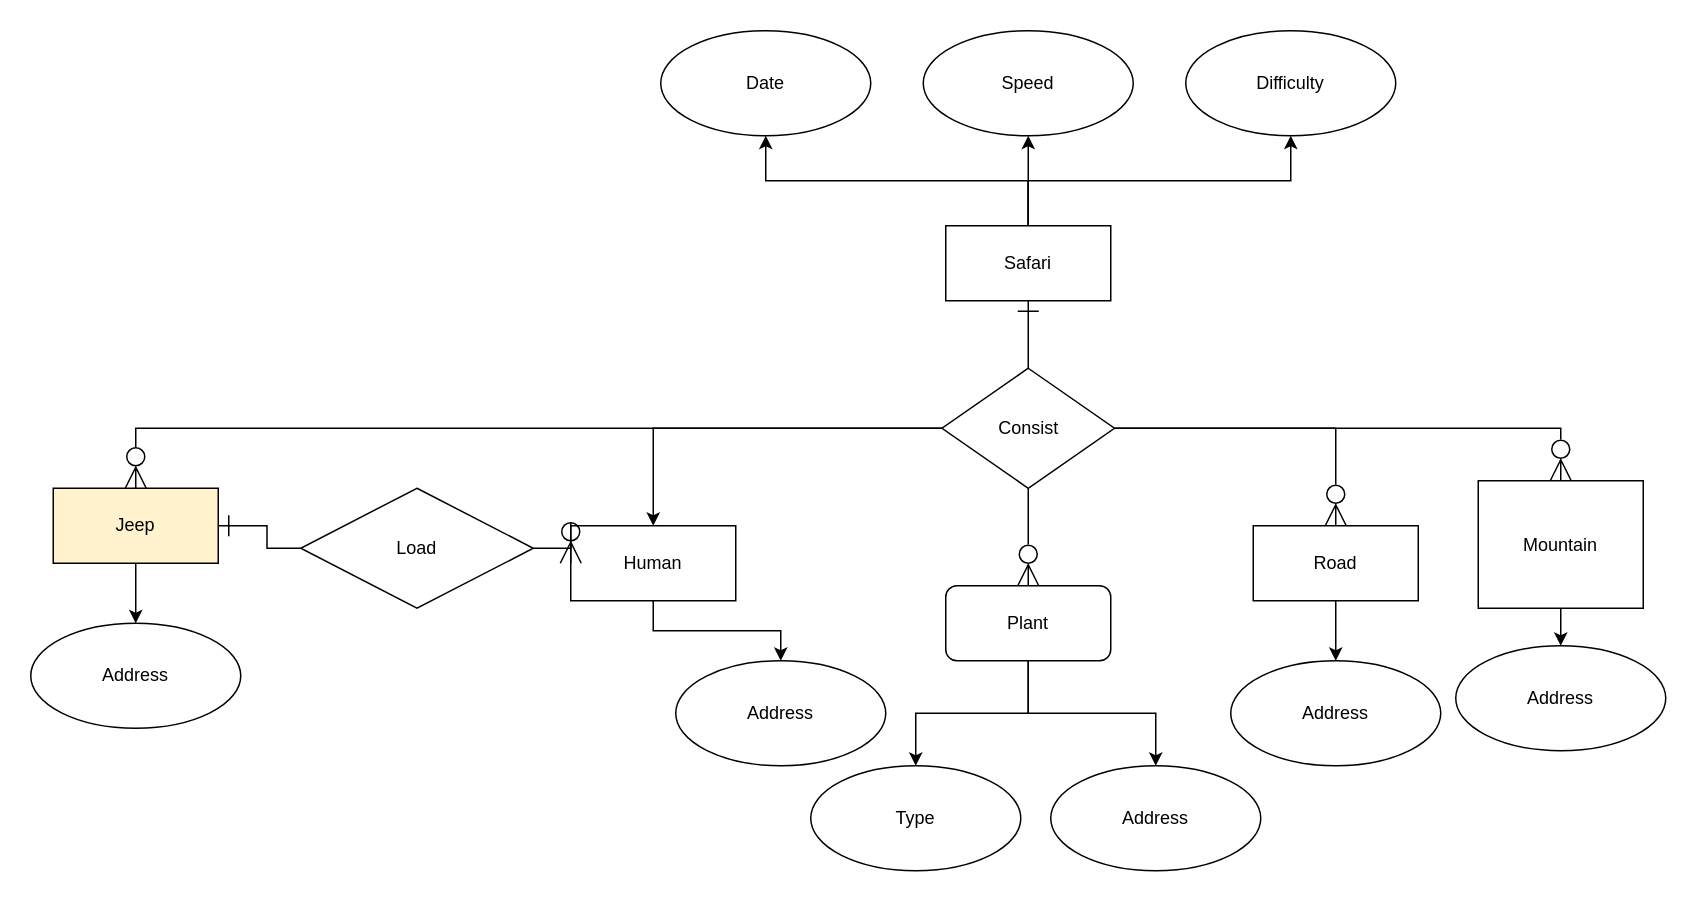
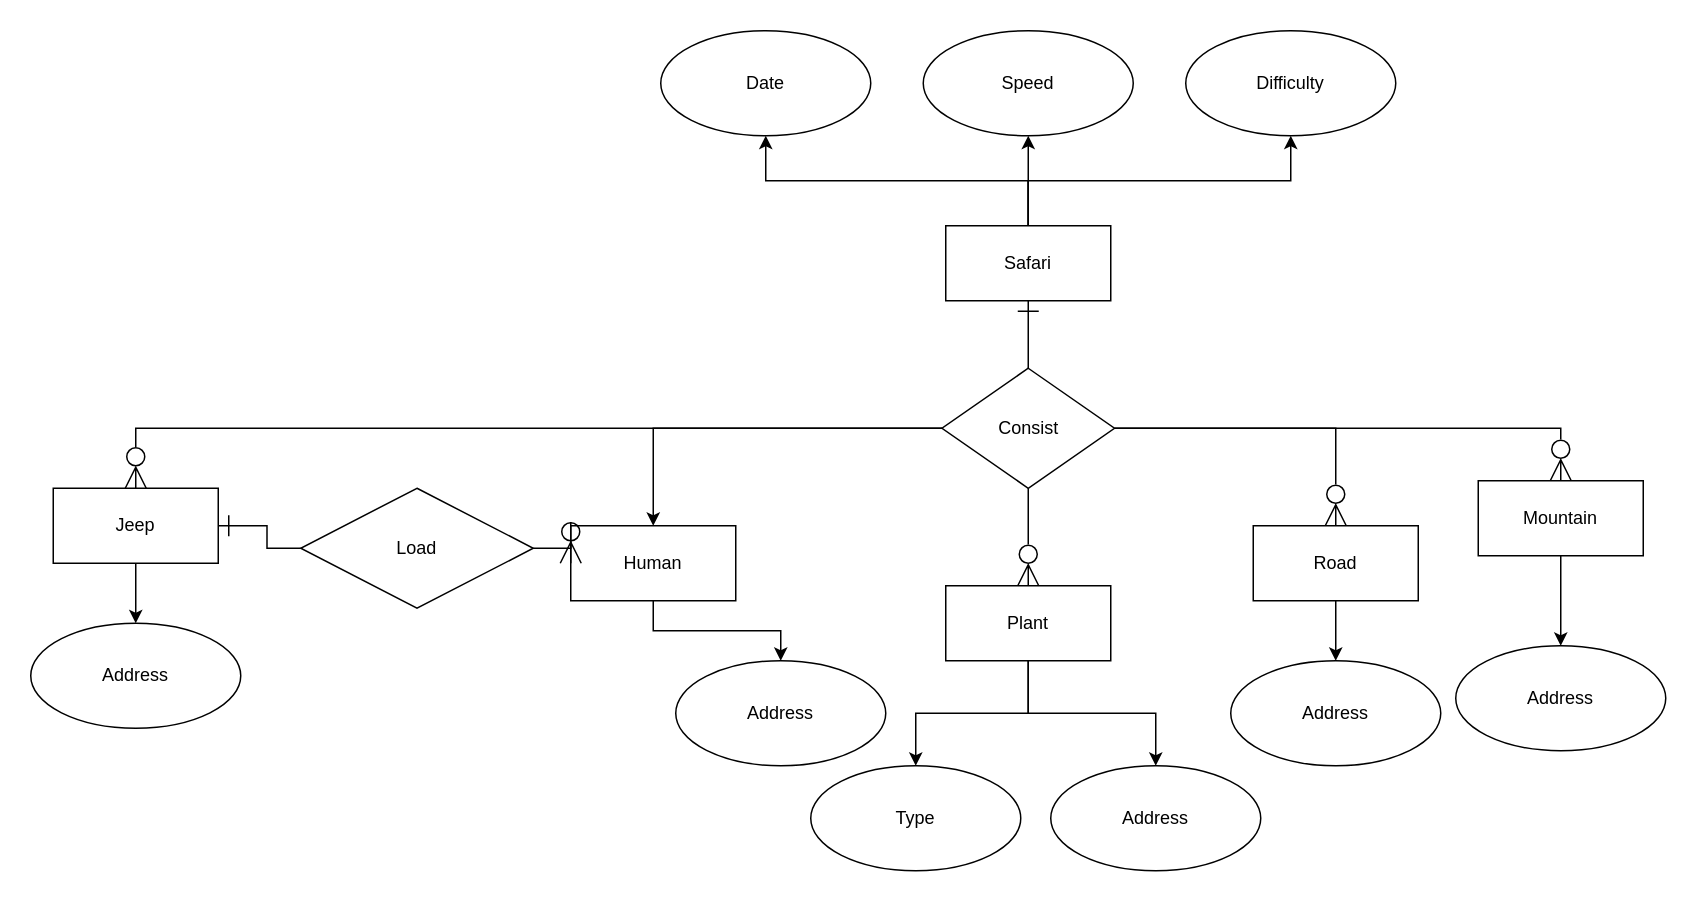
  <mxCell id="0" />
  <mxCell id="1" parent="0" />
  <mxCell id="2" style="edgeStyle=orthogonalEdgeStyle;rounded=0;orthogonalLoop=1;jettySize=auto;html=1;exitX=0.5;exitY=0;exitDx=0;exitDy=0;entryX=0.5;entryY=1;entryDx=0;entryDy=0;" edge="1" parent="1" source="6" target="19"><mxGeometry relative="1" as="geometry" /></mxCell>
  <mxCell id="3" style="edgeStyle=orthogonalEdgeStyle;rounded=0;orthogonalLoop=1;jettySize=auto;html=1;exitX=0.5;exitY=0;exitDx=0;exitDy=0;entryX=0.5;entryY=1;entryDx=0;entryDy=0;" edge="1" parent="1" source="6" target="20"><mxGeometry relative="1" as="geometry" /></mxCell>
  <mxCell id="4" style="edgeStyle=orthogonalEdgeStyle;rounded=0;orthogonalLoop=1;jettySize=auto;html=1;exitX=0.5;exitY=0;exitDx=0;exitDy=0;entryX=0.5;entryY=1;entryDx=0;entryDy=0;" edge="1" parent="1" source="6" target="21"><mxGeometry relative="1" as="geometry" /></mxCell>
  <mxCell id="5" style="edgeStyle=orthogonalEdgeStyle;rounded=0;orthogonalLoop=1;jettySize=auto;html=1;exitX=0.5;exitY=1;exitDx=0;exitDy=0;entryX=0.5;entryY=0;entryDx=0;entryDy=0;endArrow=none;startFill=0;startArrow=ERone;endSize=12;startSize=12;" edge="1" parent="1" source="6" target="27"><mxGeometry relative="1" as="geometry" /></mxCell>
  <mxCell id="6" value="Safari" style="html=1;whiteSpace=wrap;" vertex="1" parent="1"><mxGeometry x="630" y="150" width="110" height="50" as="geometry" /></mxCell>
  <mxCell id="7" style="edgeStyle=orthogonalEdgeStyle;rounded=0;orthogonalLoop=1;jettySize=auto;html=1;exitX=0.5;exitY=1;exitDx=0;exitDy=0;entryX=0.5;entryY=0;entryDx=0;entryDy=0;" edge="1" parent="1" source="8" target="30"><mxGeometry relative="1" as="geometry" /></mxCell>
  <mxCell id="8" value="Road" style="html=1;whiteSpace=wrap;" vertex="1" parent="1"><mxGeometry x="835" y="350" width="110" height="50" as="geometry" /></mxCell>
  <mxCell id="9" style="edgeStyle=orthogonalEdgeStyle;rounded=0;orthogonalLoop=1;jettySize=auto;html=1;exitX=0.5;exitY=1;exitDx=0;exitDy=0;entryX=0.5;entryY=0;entryDx=0;entryDy=0;" edge="1" parent="1" source="10" target="31"><mxGeometry relative="1" as="geometry" /></mxCell>
- <mxCell id="10" value="Mountain" style="html=1;whiteSpace=wrap;" vertex="1" parent="1"><mxGeometry x="985" y="320" width="110" height="85" as="geometry" /></mxCell>
+ <mxCell id="10" value="Mountain" style="html=1;whiteSpace=wrap;" vertex="1" parent="1"><mxGeometry x="985" y="320" width="110" height="50" as="geometry" /></mxCell>
  <mxCell id="11" style="edgeStyle=orthogonalEdgeStyle;rounded=0;orthogonalLoop=1;jettySize=auto;html=1;exitX=0.5;exitY=1;exitDx=0;exitDy=0;entryX=0.5;entryY=0;entryDx=0;entryDy=0;" edge="1" parent="1" source="13" target="28"><mxGeometry relative="1" as="geometry" /></mxCell>
  <mxCell id="12" style="edgeStyle=orthogonalEdgeStyle;rounded=0;orthogonalLoop=1;jettySize=auto;html=1;exitX=0.5;exitY=1;exitDx=0;exitDy=0;entryX=0.5;entryY=0;entryDx=0;entryDy=0;" edge="1" parent="1" source="13" target="29"><mxGeometry relative="1" as="geometry" /></mxCell>
- <mxCell id="13" value="Plant" style="html=1;whiteSpace=wrap;rounded=1;" vertex="1" parent="1"><mxGeometry x="630" y="390" width="110" height="50" as="geometry" /></mxCell>
+ <mxCell id="13" value="Plant" style="html=1;whiteSpace=wrap;" vertex="1" parent="1"><mxGeometry x="630" y="390" width="110" height="50" as="geometry" /></mxCell>
  <mxCell id="14" style="edgeStyle=orthogonalEdgeStyle;rounded=0;orthogonalLoop=1;jettySize=auto;html=1;exitX=0.5;exitY=1;exitDx=0;exitDy=0;entryX=0.5;entryY=0;entryDx=0;entryDy=0;" edge="1" parent="1" source="16" target="32"><mxGeometry relative="1" as="geometry" /></mxCell>
  <mxCell id="15" style="edgeStyle=orthogonalEdgeStyle;rounded=0;orthogonalLoop=1;jettySize=auto;html=1;exitX=1;exitY=0.5;exitDx=0;exitDy=0;entryX=0;entryY=0.5;entryDx=0;entryDy=0;startArrow=ERone;startFill=0;endArrow=none;startSize=12;" edge="1" parent="1" source="16" target="35"><mxGeometry relative="1" as="geometry" /></mxCell>
- <mxCell id="16" value="Jeep" style="html=1;whiteSpace=wrap;fillColor=#fff2cc;" vertex="1" parent="1"><mxGeometry x="35" y="325" width="110" height="50" as="geometry" /></mxCell>
+ <mxCell id="16" value="Jeep" style="html=1;whiteSpace=wrap;" vertex="1" parent="1"><mxGeometry x="35" y="325" width="110" height="50" as="geometry" /></mxCell>
  <mxCell id="17" style="edgeStyle=orthogonalEdgeStyle;rounded=0;orthogonalLoop=1;jettySize=auto;html=1;exitX=0.5;exitY=1;exitDx=0;exitDy=0;entryX=0.5;entryY=0;entryDx=0;entryDy=0;" edge="1" parent="1" source="18" target="33"><mxGeometry relative="1" as="geometry" /></mxCell>
  <mxCell id="18" value="Human" style="html=1;whiteSpace=wrap;" vertex="1" parent="1"><mxGeometry x="380" y="350" width="110" height="50" as="geometry" /></mxCell>
  <mxCell id="19" value="Date&lt;span style=&quot;color: rgba(0, 0, 0, 0); font-family: monospace; font-size: 0px; text-align: start; text-wrap-mode: nowrap;&quot;&gt;%3CmxGraphModel%3E%3Croot%3E%3CmxCell%20id%3D%220%22%2F%3E%3CmxCell%20id%3D%221%22%20parent%3D%220%22%2F%3E%3CmxCell%20id%3D%222%22%20value%3D%22Safari%22%20style%3D%22html%3D1%3BwhiteSpace%3Dwrap%3B%22%20vertex%3D%221%22%20parent%3D%221%22%3E%3CmxGeometry%20x%3D%22980%22%20y%3D%22410%22%20width%3D%22110%22%20height%3D%2250%22%20as%3D%22geometry%22%2F%3E%3C%2FmxCell%3E%3C%2Froot%3E%3C%2FmxGraphModel%3E&lt;/span&gt;" style="ellipse;whiteSpace=wrap;html=1;" vertex="1" parent="1"><mxGeometry x="440" y="20" width="140" height="70" as="geometry" /></mxCell>
  <mxCell id="20" value="Speed" style="ellipse;whiteSpace=wrap;html=1;" vertex="1" parent="1"><mxGeometry x="615" y="20" width="140" height="70" as="geometry" /></mxCell>
  <mxCell id="21" value="Difficulty" style="ellipse;whiteSpace=wrap;html=1;" vertex="1" parent="1"><mxGeometry x="790" y="20" width="140" height="70" as="geometry" /></mxCell>
  <mxCell id="22" style="edgeStyle=orthogonalEdgeStyle;rounded=0;orthogonalLoop=1;jettySize=auto;html=1;exitX=0.5;exitY=1;exitDx=0;exitDy=0;entryX=0.5;entryY=0;entryDx=0;entryDy=0;endArrow=ERzeroToMany;startFill=0;endFill=0;endSize=12;" edge="1" parent="1" source="27" target="13"><mxGeometry relative="1" as="geometry" /></mxCell>
  <mxCell id="23" style="edgeStyle=orthogonalEdgeStyle;rounded=0;orthogonalLoop=1;jettySize=auto;html=1;exitX=1;exitY=0.5;exitDx=0;exitDy=0;entryX=0.5;entryY=0;entryDx=0;entryDy=0;endArrow=ERzeroToMany;endFill=0;endSize=12;" edge="1" parent="1" source="27" target="10"><mxGeometry relative="1" as="geometry" /></mxCell>
  <mxCell id="24" style="edgeStyle=orthogonalEdgeStyle;rounded=0;orthogonalLoop=1;jettySize=auto;html=1;exitX=1;exitY=0.5;exitDx=0;exitDy=0;entryX=0.5;entryY=0;entryDx=0;entryDy=0;endArrow=ERzeroToMany;endFill=0;endSize=12;" edge="1" parent="1" source="27" target="8"><mxGeometry relative="1" as="geometry" /></mxCell>
  <mxCell id="25" style="edgeStyle=orthogonalEdgeStyle;rounded=0;orthogonalLoop=1;jettySize=auto;html=1;exitX=0;exitY=0.5;exitDx=0;exitDy=0;entryX=0.5;entryY=0;entryDx=0;entryDy=0;endArrow=ERzeroToMany;endFill=0;endSize=12;startSize=7;" edge="1" parent="1" source="27" target="16"><mxGeometry relative="1" as="geometry" /></mxCell>
  <mxCell id="26" style="edgeStyle=orthogonalEdgeStyle;rounded=0;orthogonalLoop=1;jettySize=auto;html=1;exitX=0;exitY=0.5;exitDx=0;exitDy=0;entryX=0.5;entryY=0;entryDx=0;entryDy=0;" edge="1" parent="1" source="27" target="18"><mxGeometry relative="1" as="geometry" /></mxCell>
  <mxCell id="27" value="Consist" style="rhombus;whiteSpace=wrap;html=1;" vertex="1" parent="1"><mxGeometry x="627.5" y="245" width="115" height="80" as="geometry" /></mxCell>
  <mxCell id="28" value="Type" style="ellipse;whiteSpace=wrap;html=1;" vertex="1" parent="1"><mxGeometry x="540" y="510" width="140" height="70" as="geometry" /></mxCell>
  <mxCell id="29" value="Address" style="ellipse;whiteSpace=wrap;html=1;" vertex="1" parent="1"><mxGeometry x="700" y="510" width="140" height="70" as="geometry" /></mxCell>
  <mxCell id="30" value="Address" style="ellipse;whiteSpace=wrap;html=1;" vertex="1" parent="1"><mxGeometry x="820" y="440" width="140" height="70" as="geometry" /></mxCell>
  <mxCell id="31" value="Address" style="ellipse;whiteSpace=wrap;html=1;" vertex="1" parent="1"><mxGeometry x="970" y="430" width="140" height="70" as="geometry" /></mxCell>
  <mxCell id="32" value="Address" style="ellipse;whiteSpace=wrap;html=1;" vertex="1" parent="1"><mxGeometry x="20" y="415" width="140" height="70" as="geometry" /></mxCell>
  <mxCell id="33" value="Address" style="ellipse;whiteSpace=wrap;html=1;" vertex="1" parent="1"><mxGeometry x="450" y="440" width="140" height="70" as="geometry" /></mxCell>
  <mxCell id="34" style="edgeStyle=orthogonalEdgeStyle;rounded=0;orthogonalLoop=1;jettySize=auto;html=1;exitX=1;exitY=0.5;exitDx=0;exitDy=0;entryX=0;entryY=0.5;entryDx=0;entryDy=0;endArrow=ERzeroToMany;endFill=0;endSize=12;" edge="1" parent="1" source="35" target="18"><mxGeometry relative="1" as="geometry" /></mxCell>
  <mxCell id="35" value="Load" style="rhombus;whiteSpace=wrap;html=1;" vertex="1" parent="1"><mxGeometry x="200" y="325" width="155" height="80" as="geometry" /></mxCell>
